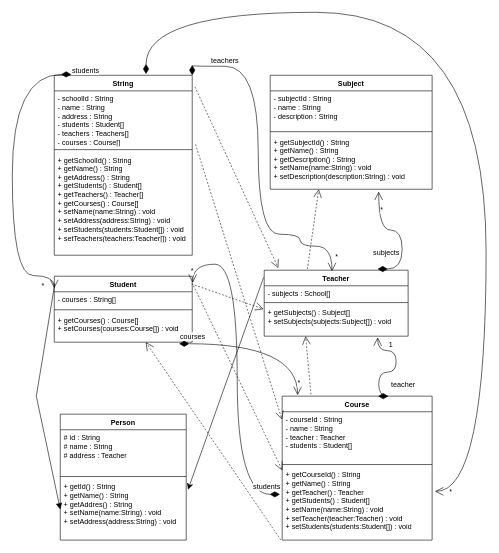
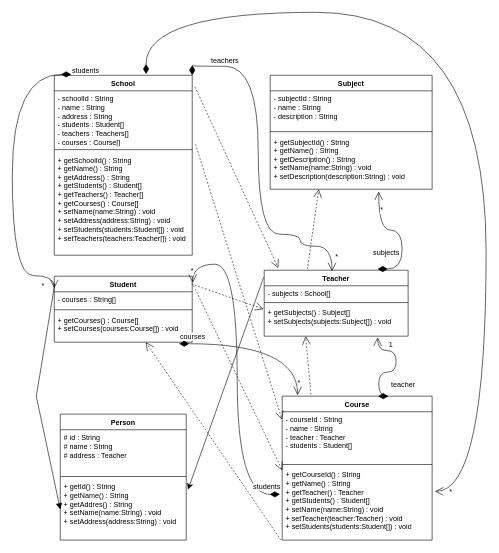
  <mxCell id="0" />
  <mxCell id="1" parent="0" />
- <mxCell id="2" value="String" style="swimlane;fontStyle=1;align=center;verticalAlign=top;childLayout=stackLayout;horizontal=1;startSize=26;horizontalStack=0;resizeParent=1;resizeParentMax=0;resizeLast=0;collapsible=1;marginBottom=0;whiteSpace=wrap;html=1;" vertex="1" parent="1"><mxGeometry x="90" y="125" width="230" height="300" as="geometry" /></mxCell>
+ <mxCell id="2" value="School" style="swimlane;fontStyle=1;align=center;verticalAlign=top;childLayout=stackLayout;horizontal=1;startSize=26;horizontalStack=0;resizeParent=1;resizeParentMax=0;resizeLast=0;collapsible=1;marginBottom=0;whiteSpace=wrap;html=1;" vertex="1" parent="1"><mxGeometry x="90" y="125" width="230" height="300" as="geometry" /></mxCell>
  <mxCell id="3" value="- schoolId : String&lt;div&gt;- name : String&lt;/div&gt;&lt;div&gt;- address : String&lt;/div&gt;&lt;div&gt;- students : Student[]&lt;/div&gt;&lt;div&gt;- teachers : Teachers[]&lt;/div&gt;&lt;div&gt;- courses : Course[]&lt;/div&gt;" style="text;strokeColor=none;fillColor=none;align=left;verticalAlign=top;spacingLeft=4;spacingRight=4;overflow=hidden;rotatable=0;points=[[0,0.5],[1,0.5]];portConstraint=eastwest;whiteSpace=wrap;html=1;" vertex="1" parent="2"><mxGeometry y="26" width="230" height="94" as="geometry" /></mxCell>
  <mxCell id="4" value="" style="line;strokeWidth=1;fillColor=none;align=left;verticalAlign=middle;spacingTop=-1;spacingLeft=3;spacingRight=3;rotatable=0;labelPosition=right;points=[];portConstraint=eastwest;strokeColor=inherit;" vertex="1" parent="2"><mxGeometry y="120" width="230" height="8" as="geometry" /></mxCell>
  <mxCell id="5" value="+ getSchoolId() : String&lt;div&gt;+ getName() : String&lt;/div&gt;&lt;div&gt;+ getAddress() : String&lt;/div&gt;&lt;div&gt;+ getStudents() : Student[]&lt;/div&gt;&lt;div&gt;+ getTeachers() : Teacher[]&lt;/div&gt;&lt;div&gt;+ getCourses() : Course[]&lt;/div&gt;&lt;div&gt;+ setName(name:String) : void&lt;/div&gt;&lt;div&gt;+ setAddress(address:String) : void&lt;/div&gt;&lt;div&gt;+ setStudents(students:Student[]) : void&lt;/div&gt;&lt;div&gt;+ setTeachers(teachers:Teacher[]) : void&lt;/div&gt;" style="text;strokeColor=none;fillColor=none;align=left;verticalAlign=top;spacingLeft=4;spacingRight=4;overflow=hidden;rotatable=0;points=[[0,0.5],[1,0.5]];portConstraint=eastwest;whiteSpace=wrap;html=1;" vertex="1" parent="2"><mxGeometry y="128" width="230" height="172" as="geometry" /></mxCell>
  <mxCell id="6" value="Student" style="swimlane;fontStyle=1;align=center;verticalAlign=top;childLayout=stackLayout;horizontal=1;startSize=26;horizontalStack=0;resizeParent=1;resizeParentMax=0;resizeLast=0;collapsible=1;marginBottom=0;whiteSpace=wrap;html=1;" vertex="1" parent="1"><mxGeometry x="90" y="460" width="230" height="110" as="geometry" /></mxCell>
  <mxCell id="7" value="- courses : String[]" style="text;strokeColor=none;fillColor=none;align=left;verticalAlign=top;spacingLeft=4;spacingRight=4;overflow=hidden;rotatable=0;points=[[0,0.5],[1,0.5]];portConstraint=eastwest;whiteSpace=wrap;html=1;" vertex="1" parent="6"><mxGeometry y="26" width="230" height="26" as="geometry" /></mxCell>
  <mxCell id="8" value="" style="line;strokeWidth=1;fillColor=none;align=left;verticalAlign=middle;spacingTop=-1;spacingLeft=3;spacingRight=3;rotatable=0;labelPosition=right;points=[];portConstraint=eastwest;strokeColor=inherit;" vertex="1" parent="6"><mxGeometry y="52" width="230" height="8" as="geometry" /></mxCell>
  <mxCell id="9" value="+ getCourses() : Course[]&lt;div&gt;+ setCourses(courses:Course[]) : void&lt;/div&gt;" style="text;strokeColor=none;fillColor=none;align=left;verticalAlign=top;spacingLeft=4;spacingRight=4;overflow=hidden;rotatable=0;points=[[0,0.5],[1,0.5]];portConstraint=eastwest;whiteSpace=wrap;html=1;" vertex="1" parent="6"><mxGeometry y="60" width="230" height="50" as="geometry" /></mxCell>
  <mxCell id="10" value="Course" style="swimlane;fontStyle=1;align=center;verticalAlign=top;childLayout=stackLayout;horizontal=1;startSize=26;horizontalStack=0;resizeParent=1;resizeParentMax=0;resizeLast=0;collapsible=1;marginBottom=0;whiteSpace=wrap;html=1;" vertex="1" parent="1"><mxGeometry x="470" y="660" width="250" height="240" as="geometry" /></mxCell>
  <mxCell id="11" value="- courseId : String&lt;div&gt;- name : String&lt;/div&gt;&lt;div&gt;- teacher : Teacher&lt;/div&gt;&lt;div&gt;- students : Student[]&lt;/div&gt;" style="text;strokeColor=none;fillColor=none;align=left;verticalAlign=top;spacingLeft=4;spacingRight=4;overflow=hidden;rotatable=0;points=[[0,0.5],[1,0.5]];portConstraint=eastwest;whiteSpace=wrap;html=1;" vertex="1" parent="10"><mxGeometry y="26" width="250" height="84" as="geometry" /></mxCell>
  <mxCell id="12" value="" style="line;strokeWidth=1;fillColor=none;align=left;verticalAlign=middle;spacingTop=-1;spacingLeft=3;spacingRight=3;rotatable=0;labelPosition=right;points=[];portConstraint=eastwest;strokeColor=inherit;" vertex="1" parent="10"><mxGeometry y="110" width="250" height="8" as="geometry" /></mxCell>
  <mxCell id="13" value="+ getCourseId() : String&lt;div&gt;+ getName() : String&lt;/div&gt;&lt;div&gt;+ getTeacher() : Teacher&lt;/div&gt;&lt;div&gt;+ getStudents() : Student[]&lt;/div&gt;&lt;div&gt;+ setName(name:String) : void&lt;/div&gt;&lt;div&gt;+ setTeacher(teacher:Teacher) : void&lt;/div&gt;&lt;div&gt;+ setStudents(students:Student[]) : void&lt;/div&gt;" style="text;strokeColor=none;fillColor=none;align=left;verticalAlign=top;spacingLeft=4;spacingRight=4;overflow=hidden;rotatable=0;points=[[0,0.5],[1,0.5]];portConstraint=eastwest;whiteSpace=wrap;html=1;" vertex="1" parent="10"><mxGeometry y="118" width="250" height="122" as="geometry" /></mxCell>
  <mxCell id="14" value="Teacher" style="swimlane;fontStyle=1;align=center;verticalAlign=top;childLayout=stackLayout;horizontal=1;startSize=26;horizontalStack=0;resizeParent=1;resizeParentMax=0;resizeLast=0;collapsible=1;marginBottom=0;whiteSpace=wrap;html=1;" vertex="1" parent="1"><mxGeometry x="440" y="450" width="240" height="110" as="geometry" /></mxCell>
  <mxCell id="15" value="- subjects : School[]" style="text;strokeColor=none;fillColor=none;align=left;verticalAlign=top;spacingLeft=4;spacingRight=4;overflow=hidden;rotatable=0;points=[[0,0.5],[1,0.5]];portConstraint=eastwest;whiteSpace=wrap;html=1;" vertex="1" parent="14"><mxGeometry y="26" width="240" height="24" as="geometry" /></mxCell>
  <mxCell id="16" value="" style="line;strokeWidth=1;fillColor=none;align=left;verticalAlign=middle;spacingTop=-1;spacingLeft=3;spacingRight=3;rotatable=0;labelPosition=right;points=[];portConstraint=eastwest;strokeColor=inherit;" vertex="1" parent="14"><mxGeometry y="50" width="240" height="8" as="geometry" /></mxCell>
  <mxCell id="17" value="+ getSubjects() : Subject[]&lt;div&gt;+ setSubjects(subjects:Subject[]) : void&lt;/div&gt;" style="text;strokeColor=none;fillColor=none;align=left;verticalAlign=top;spacingLeft=4;spacingRight=4;overflow=hidden;rotatable=0;points=[[0,0.5],[1,0.5]];portConstraint=eastwest;whiteSpace=wrap;html=1;" vertex="1" parent="14"><mxGeometry y="58" width="240" height="52" as="geometry" /></mxCell>
  <mxCell id="18" value="Subject" style="swimlane;fontStyle=1;align=center;verticalAlign=top;childLayout=stackLayout;horizontal=1;startSize=26;horizontalStack=0;resizeParent=1;resizeParentMax=0;resizeLast=0;collapsible=1;marginBottom=0;whiteSpace=wrap;html=1;" vertex="1" parent="1"><mxGeometry x="450" y="125" width="270" height="190" as="geometry" /></mxCell>
  <mxCell id="19" value="- subjectId : String&lt;div&gt;- name : String&lt;/div&gt;&lt;div&gt;- description : String&lt;/div&gt;" style="text;strokeColor=none;fillColor=none;align=left;verticalAlign=top;spacingLeft=4;spacingRight=4;overflow=hidden;rotatable=0;points=[[0,0.5],[1,0.5]];portConstraint=eastwest;whiteSpace=wrap;html=1;" vertex="1" parent="18"><mxGeometry y="26" width="270" height="64" as="geometry" /></mxCell>
  <mxCell id="20" value="" style="line;strokeWidth=1;fillColor=none;align=left;verticalAlign=middle;spacingTop=-1;spacingLeft=3;spacingRight=3;rotatable=0;labelPosition=right;points=[];portConstraint=eastwest;strokeColor=inherit;" vertex="1" parent="18"><mxGeometry y="90" width="270" height="8" as="geometry" /></mxCell>
  <mxCell id="21" value="+ getSubjectId() : String&lt;div&gt;+ getName() : String&lt;/div&gt;&lt;div&gt;+ getDescription() : String&lt;/div&gt;&lt;div&gt;+ setName(name:String) : void&lt;/div&gt;&lt;div&gt;+ setDescription(description:String) : void&lt;/div&gt;" style="text;strokeColor=none;fillColor=none;align=left;verticalAlign=top;spacingLeft=4;spacingRight=4;overflow=hidden;rotatable=0;points=[[0,0.5],[1,0.5]];portConstraint=eastwest;whiteSpace=wrap;html=1;" vertex="1" parent="18"><mxGeometry y="98" width="270" height="92" as="geometry" /></mxCell>
  <mxCell id="22" value="" style="edgeStyle=none;curved=1;rounded=0;orthogonalLoop=1;jettySize=auto;html=1;fontSize=12;startSize=8;endSize=8;entryX=0.5;entryY=0;entryDx=0;entryDy=0;exitX=0.5;exitY=0;exitDx=0;exitDy=0;" edge="1" parent="1" source="23" target="23"><mxGeometry relative="1" as="geometry" /></mxCell>
  <mxCell id="23" value="Person" style="swimlane;fontStyle=1;align=center;verticalAlign=top;childLayout=stackLayout;horizontal=1;startSize=26;horizontalStack=0;resizeParent=1;resizeParentMax=0;resizeLast=0;collapsible=1;marginBottom=0;whiteSpace=wrap;html=1;" vertex="1" parent="1"><mxGeometry x="100" y="690" width="210" height="210" as="geometry" /></mxCell>
  <mxCell id="24" value="# id : String&lt;div&gt;# name : String&lt;/div&gt;&lt;div&gt;# address : Teacher&lt;/div&gt;" style="text;strokeColor=none;fillColor=none;align=left;verticalAlign=top;spacingLeft=4;spacingRight=4;overflow=hidden;rotatable=0;points=[[0,0.5],[1,0.5]];portConstraint=eastwest;whiteSpace=wrap;html=1;" vertex="1" parent="23"><mxGeometry y="26" width="210" height="74" as="geometry" /></mxCell>
  <mxCell id="25" value="" style="line;strokeWidth=1;fillColor=none;align=left;verticalAlign=middle;spacingTop=-1;spacingLeft=3;spacingRight=3;rotatable=0;labelPosition=right;points=[];portConstraint=eastwest;strokeColor=inherit;" vertex="1" parent="23"><mxGeometry y="100" width="210" height="8" as="geometry" /></mxCell>
  <mxCell id="26" value="+ getId() : String&lt;div&gt;+ getName() : String&lt;/div&gt;&lt;div&gt;+ getAddres() : String&lt;/div&gt;&lt;div&gt;+ setName(name:String) : void&lt;/div&gt;&lt;div&gt;+ setAddress(address:String) : void&lt;/div&gt;" style="text;strokeColor=none;fillColor=none;align=left;verticalAlign=top;spacingLeft=4;spacingRight=4;overflow=hidden;rotatable=0;points=[[0,0.5],[1,0.5]];portConstraint=eastwest;whiteSpace=wrap;html=1;" vertex="1" parent="23"><mxGeometry y="108" width="210" height="102" as="geometry" /></mxCell>
  <mxCell id="27" value="" style="html=1;verticalAlign=bottom;endArrow=block;curved=0;rounded=0;fontSize=12;startSize=8;endSize=8;entryX=0;entryY=0.5;entryDx=0;entryDy=0;exitX=0.004;exitY=0.109;exitDx=0;exitDy=0;exitPerimeter=0;" edge="1" parent="1" source="6" target="26"><mxGeometry width="80" relative="1" as="geometry"><mxPoint x="170" y="630" as="sourcePoint" /><mxPoint x="250" y="630" as="targetPoint" /><Array as="points"><mxPoint x="70" y="600" /><mxPoint x="60" y="660" /></Array></mxGeometry></mxCell>
  <mxCell id="28" style="edgeStyle=none;curved=1;rounded=0;orthogonalLoop=1;jettySize=auto;html=1;exitX=-0.004;exitY=0.109;exitDx=0;exitDy=0;entryX=1.014;entryY=0.176;entryDx=0;entryDy=0;fontSize=12;startSize=8;endSize=8;entryPerimeter=0;exitPerimeter=0;" edge="1" parent="1" source="14" target="26"><mxGeometry relative="1" as="geometry" /></mxCell>
  <mxCell id="29" value="" style="endArrow=open;endSize=12;dashed=1;html=1;rounded=0;fontSize=12;curved=1;entryX=0.3;entryY=1;entryDx=0;entryDy=0;entryPerimeter=0;exitX=0.3;exitY=-0.018;exitDx=0;exitDy=0;exitPerimeter=0;" edge="1" parent="1" source="14" target="21"><mxGeometry width="160" relative="1" as="geometry"><mxPoint x="440" y="390" as="sourcePoint" /><mxPoint x="600" y="390" as="targetPoint" /></mxGeometry></mxCell>
  <mxCell id="30" value="subjects" style="endArrow=open;html=1;endSize=12;startArrow=diamondThin;startSize=14;startFill=1;edgeStyle=orthogonalEdgeStyle;align=left;verticalAlign=bottom;rounded=0;fontSize=12;curved=1;entryX=0.67;entryY=1.043;entryDx=0;entryDy=0;entryPerimeter=0;exitX=0.788;exitY=-0.018;exitDx=0;exitDy=0;exitPerimeter=0;" edge="1" parent="1" source="14" target="21"><mxGeometry x="-1" y="20" relative="1" as="geometry"><mxPoint x="470" y="450" as="sourcePoint" /><mxPoint x="630" y="450" as="targetPoint" /><Array as="points"><mxPoint x="670" y="448" /><mxPoint x="670" y="383" /><mxPoint x="631" y="383" /></Array><mxPoint x="-9" y="2" as="offset" /></mxGeometry></mxCell>
  <mxCell id="31" value="*" style="edgeLabel;html=1;align=center;verticalAlign=middle;resizable=0;points=[];fontSize=12;" vertex="1" connectable="0" parent="30"><mxGeometry x="0.713" y="-5" relative="1" as="geometry"><mxPoint as="offset" /></mxGeometry></mxCell>
  <mxCell id="32" value="" style="endArrow=open;endSize=12;dashed=1;html=1;rounded=0;fontSize=12;curved=1;entryX=0.288;entryY=1;entryDx=0;entryDy=0;entryPerimeter=0;exitX=0.192;exitY=-0.012;exitDx=0;exitDy=0;exitPerimeter=0;" edge="1" parent="1" source="10" target="17"><mxGeometry width="160" relative="1" as="geometry"><mxPoint x="450" y="630" as="sourcePoint" /><mxPoint x="610" y="630" as="targetPoint" /></mxGeometry></mxCell>
  <mxCell id="33" value="" style="endArrow=open;endSize=12;dashed=1;html=1;rounded=0;fontSize=12;curved=1;exitX=0.996;exitY=0.118;exitDx=0;exitDy=0;exitPerimeter=0;entryX=-0.004;entryY=0.135;entryDx=0;entryDy=0;entryPerimeter=0;" edge="1" parent="1" source="6" target="17"><mxGeometry width="160" relative="1" as="geometry"><mxPoint x="280" y="514.5" as="sourcePoint" /><mxPoint x="440" y="514.5" as="targetPoint" /></mxGeometry></mxCell>
  <mxCell id="34" value="teacher" style="endArrow=open;html=1;endSize=12;startArrow=diamondThin;startSize=14;startFill=1;edgeStyle=orthogonalEdgeStyle;align=left;verticalAlign=bottom;rounded=0;fontSize=12;curved=1;entryX=0.788;entryY=1.038;entryDx=0;entryDy=0;entryPerimeter=0;" edge="1" parent="1" target="17"><mxGeometry x="-0.862" y="-19" relative="1" as="geometry"><mxPoint x="630" y="660" as="sourcePoint" /><mxPoint x="724" y="584.004" as="targetPoint" /><Array as="points"><mxPoint x="631" y="660" /><mxPoint x="631" y="620" /><mxPoint x="660" y="620" /><mxPoint x="660" y="584" /><mxPoint x="629" y="584" /></Array><mxPoint as="offset" /></mxGeometry></mxCell>
  <mxCell id="35" value="1" style="edgeLabel;html=1;align=center;verticalAlign=middle;resizable=0;points=[];fontSize=12;" vertex="1" connectable="0" parent="34"><mxGeometry x="0.849" y="-1" relative="1" as="geometry"><mxPoint x="20" as="offset" /></mxGeometry></mxCell>
  <mxCell id="36" value="" style="endArrow=open;endSize=12;dashed=1;html=1;rounded=0;fontSize=12;curved=1;exitX=1.01;exitY=0.144;exitDx=0;exitDy=0;exitPerimeter=0;entryX=0.001;entryY=0.048;entryDx=0;entryDy=0;entryPerimeter=0;" edge="1" parent="1" source="6" target="13"><mxGeometry width="160" relative="1" as="geometry"><mxPoint x="310" y="710" as="sourcePoint" /><mxPoint x="470" y="710" as="targetPoint" /></mxGeometry></mxCell>
  <mxCell id="37" value="students" style="endArrow=open;html=1;endSize=12;startArrow=diamondThin;startSize=14;startFill=1;edgeStyle=orthogonalEdgeStyle;align=left;verticalAlign=bottom;rounded=0;fontSize=12;curved=1;exitX=-0.015;exitY=0.375;exitDx=0;exitDy=0;exitPerimeter=0;entryX=1.003;entryY=0.1;entryDx=0;entryDy=0;entryPerimeter=0;" edge="1" parent="1" source="13" target="6"><mxGeometry x="-0.835" y="-4" relative="1" as="geometry"><mxPoint x="290" y="690" as="sourcePoint" /><mxPoint x="340" y="480" as="targetPoint" /><Array as="points"><mxPoint x="395" y="824" /><mxPoint x="395" y="440" /><mxPoint x="321" y="440" /></Array><mxPoint as="offset" /></mxGeometry></mxCell>
  <mxCell id="38" value="*" style="edgeLabel;html=1;align=center;verticalAlign=middle;resizable=0;points=[];fontSize=12;" vertex="1" connectable="0" parent="37"><mxGeometry x="0.963" y="4" relative="1" as="geometry"><mxPoint x="-5" y="-10" as="offset" /></mxGeometry></mxCell>
  <mxCell id="39" value="" style="endArrow=open;endSize=12;dashed=1;html=1;rounded=0;fontSize=12;curved=1;exitX=-0.009;exitY=0.998;exitDx=0;exitDy=0;exitPerimeter=0;" edge="1" parent="1" source="13" target="6"><mxGeometry width="160" relative="1" as="geometry"><mxPoint x="310" y="600" as="sourcePoint" /><mxPoint x="455" y="931" as="targetPoint" /></mxGeometry></mxCell>
  <mxCell id="40" value="courses" style="endArrow=open;html=1;endSize=12;startArrow=diamondThin;startSize=14;startFill=1;edgeStyle=orthogonalEdgeStyle;align=left;verticalAlign=bottom;rounded=0;fontSize=12;curved=1;exitX=0.905;exitY=1.052;exitDx=0;exitDy=0;exitPerimeter=0;entryX=0.103;entryY=-0.007;entryDx=0;entryDy=0;entryPerimeter=0;" edge="1" parent="1" source="9" target="10"><mxGeometry x="-1" y="3" relative="1" as="geometry"><mxPoint x="350" y="700" as="sourcePoint" /><mxPoint x="510" y="700" as="targetPoint" /></mxGeometry></mxCell>
  <mxCell id="41" value="*" style="edgeLabel;html=1;align=center;verticalAlign=middle;resizable=0;points=[];fontSize=12;" vertex="1" connectable="0" parent="40"><mxGeometry x="0.858" y="2" relative="1" as="geometry"><mxPoint as="offset" /></mxGeometry></mxCell>
  <mxCell id="42" value="" style="endArrow=open;html=1;endSize=12;startArrow=diamondThin;startSize=14;startFill=1;edgeStyle=orthogonalEdgeStyle;align=left;verticalAlign=bottom;rounded=0;fontSize=12;curved=1;entryX=1.019;entryY=0.334;entryDx=0;entryDy=0;entryPerimeter=0;" edge="1" parent="1" target="13"><mxGeometry x="-0.984" y="-17" relative="1" as="geometry"><mxPoint x="243" y="123" as="sourcePoint" /><mxPoint x="460" y="20" as="targetPoint" /><Array as="points"><mxPoint x="243" y="20" /><mxPoint x="810" y="20" /><mxPoint x="810" y="819" /></Array><mxPoint as="offset" /></mxGeometry></mxCell>
  <mxCell id="43" value="*" style="edgeLabel;html=1;align=center;verticalAlign=middle;resizable=0;points=[];fontSize=12;" vertex="1" connectable="0" parent="42"><mxGeometry x="0.966" y="-8" relative="1" as="geometry"><mxPoint y="9" as="offset" /></mxGeometry></mxCell>
  <mxCell id="44" value="" style="endArrow=open;endSize=12;dashed=1;html=1;rounded=0;fontSize=12;curved=1;exitX=1.02;exitY=0.065;exitDx=0;exitDy=0;exitPerimeter=0;entryX=0.098;entryY=-0.032;entryDx=0;entryDy=0;entryPerimeter=0;" edge="1" parent="1" source="2" target="14"><mxGeometry width="160" relative="1" as="geometry"><mxPoint x="290" y="260" as="sourcePoint" /><mxPoint x="450" y="260" as="targetPoint" /></mxGeometry></mxCell>
  <mxCell id="45" value="teachers" style="endArrow=open;html=1;endSize=12;startArrow=diamondThin;startSize=14;startFill=1;edgeStyle=orthogonalEdgeStyle;align=left;verticalAlign=bottom;rounded=0;fontSize=12;curved=1;exitX=1;exitY=0;exitDx=0;exitDy=0;entryX=0.471;entryY=0.016;entryDx=0;entryDy=0;entryPerimeter=0;" edge="1" parent="1" source="2" target="14"><mxGeometry x="-0.847" relative="1" as="geometry"><mxPoint x="360" y="460" as="sourcePoint" /><mxPoint x="520" y="460" as="targetPoint" /><Array as="points"><mxPoint x="320" y="110" /><mxPoint x="430" y="110" /><mxPoint x="430" y="390" /><mxPoint x="500" y="390" /><mxPoint x="500" y="410" /><mxPoint x="553" y="410" /></Array><mxPoint as="offset" /></mxGeometry></mxCell>
  <mxCell id="46" value="*" style="edgeLabel;html=1;align=center;verticalAlign=middle;resizable=0;points=[];fontSize=12;" vertex="1" connectable="0" parent="45"><mxGeometry x="0.936" y="-3" relative="1" as="geometry"><mxPoint x="10" y="-7" as="offset" /></mxGeometry></mxCell>
  <mxCell id="47" value="" style="endArrow=open;endSize=12;dashed=1;html=1;rounded=0;fontSize=12;curved=1;exitX=1.024;exitY=0.949;exitDx=0;exitDy=0;exitPerimeter=0;entryX=-0.001;entryY=0.157;entryDx=0;entryDy=0;entryPerimeter=0;" edge="1" parent="1" source="3" target="11"><mxGeometry width="160" relative="1" as="geometry"><mxPoint x="360" y="460" as="sourcePoint" /><mxPoint x="520" y="460" as="targetPoint" /></mxGeometry></mxCell>
  <mxCell id="48" value="students" style="endArrow=open;html=1;endSize=12;startArrow=diamondThin;startSize=14;startFill=1;edgeStyle=orthogonalEdgeStyle;align=left;verticalAlign=bottom;rounded=0;fontSize=12;curved=1;exitX=0.123;exitY=-0.005;exitDx=0;exitDy=0;exitPerimeter=0;" edge="1" parent="1" source="2"><mxGeometry x="-1" y="3" relative="1" as="geometry"><mxPoint x="190" y="460" as="sourcePoint" /><mxPoint x="90" y="480" as="targetPoint" /><Array as="points"><mxPoint x="20" y="123" /><mxPoint x="20" y="459" /></Array></mxGeometry></mxCell>
  <mxCell id="49" value="*" style="edgeLabel;html=1;align=center;verticalAlign=middle;resizable=0;points=[];fontSize=12;" vertex="1" connectable="0" parent="48"><mxGeometry x="0.871" y="-5" relative="1" as="geometry"><mxPoint x="-7" y="12" as="offset" /></mxGeometry></mxCell>
